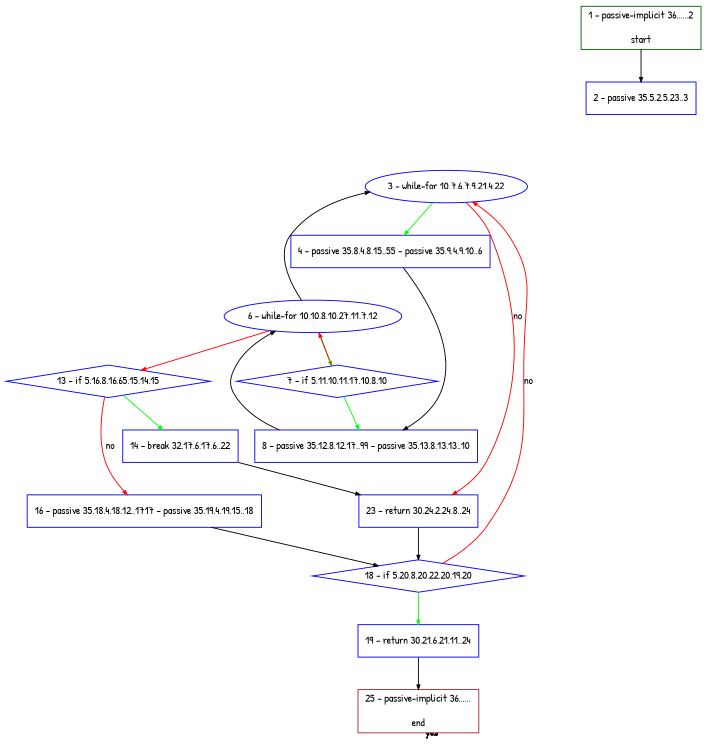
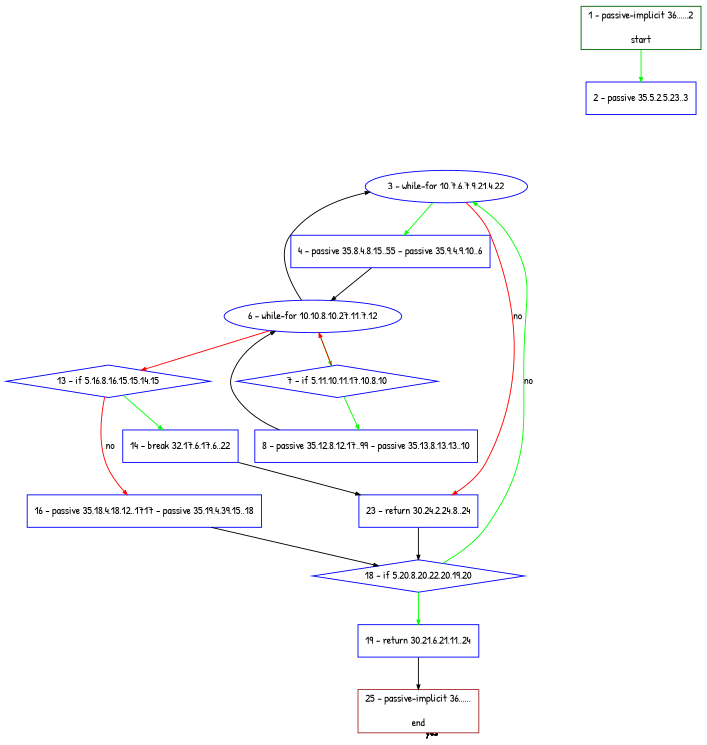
  digraph {
    bgcolor=white
    compound=true
    fillcolor="#FFFFCC"
    fontname="Patrick Hand"
    fontsize=12
    pack=true
    packmode=clust
    style="rounded,filled"
    node [color="#0000ff" compound=true fillcolor="#ffffff" fixedsize=false fontname="Patrick Hand" fontsize=12 node_initialized=no shape=box style=filled]
    edge [arrowhead=normal arrowsize=0.5 arrowtail=none color="#000000" compound=true dir=forward fontcolor=black fontname="Patrick Hand" fontsize=12]
    n1 [label="2 - passive 35,5,2,5,23,,3"]
    n2 [label="3 - while-for 10,7,6,7,9,21,4,22" shape=oval]
    n3 [label="4 - passive 35,8,4,8,15,,55 - passive 35,9,4,9,10,,6"]
    n4 [label="23 - return 30,24,2,24,8,,24"]
    n5 [color="#006400" label="1 - passive-implicit 36,,,,,,2\n\nstart"]
    n6 [label="6 - while-for 10,10,8,10,27,11,7,12" shape=oval]
    n7 [label="18 - if 5,20,8,20,22,20,19,20" shape=diamond]
    n8 [label="7 - if 5,11,10,11,17,10,8,10" shape=diamond]
-   n9 [label="13 - if 5,16,8,16,65,15,14,15" shape=diamond]
+   n9 [label="13 - if 5,16,8,16,15,15,14,15" shape=diamond]
    n10 [color="#a52a2a" label="25 - passive-implicit 36,,,,,,\n\nend"]
    n11 [label="8 - passive 35,12,8,12,17,,99 - passive 35,13,8,13,13,,10"]
    n12 [label="14 - break 32,17,6,17,6,,22"]
-   n13 [label="16 - passive 35,18,4,18,12,,1717 - passive 35,19,4,19,15,,18"]
+   n13 [label="16 - passive 35,18,4,18,12,,1717 - passive 35,19,4,39,15,,18"]
    n14 [label="19 - return 30,21,6,21,11,,24"]
    n2 -> n3 [color="#00ff00" label=yes]
    n2 -> n4 [color="#ff0000" label=no]
-   n3 -> n11
+   n3 -> n6
    n4 -> n7
-   n5 -> n1
+   n5 -> n1 [color="#00ff00"]
    n6 -> n2
    n6 -> n8 [color="#00ff00" label=yes]
    n6 -> n9 [color="#ff0000" label=no]
-   n7 -> n2 [color="#ff0000" label=no]
+   n7 -> n2 [color="#00ff00" label=no]
    n7 -> n14 [color="#00ff00" label=yes]
    n8 -> n6 [color="#ff0000" label=no]
    n8 -> n11 [color="#00ff00" label=yes]
    n9 -> n12 [color="#00ff00" label=yes]
    n9 -> n13 [color="#ff0000" label=no]
    n11 -> n6
    n12 -> n4
    n13 -> n7
    n14 -> n10
  }
